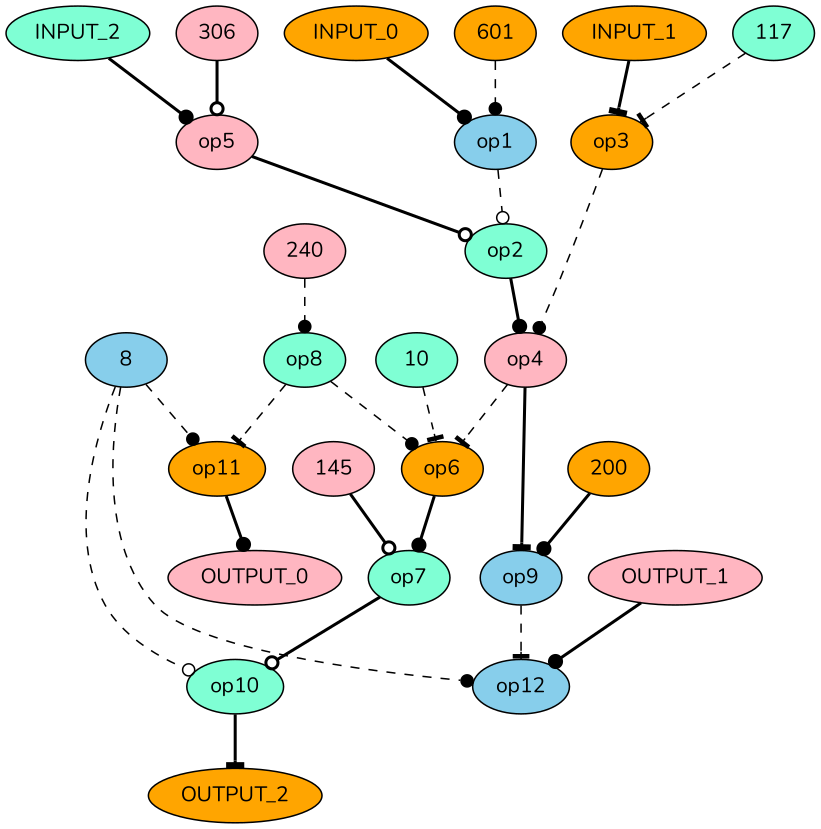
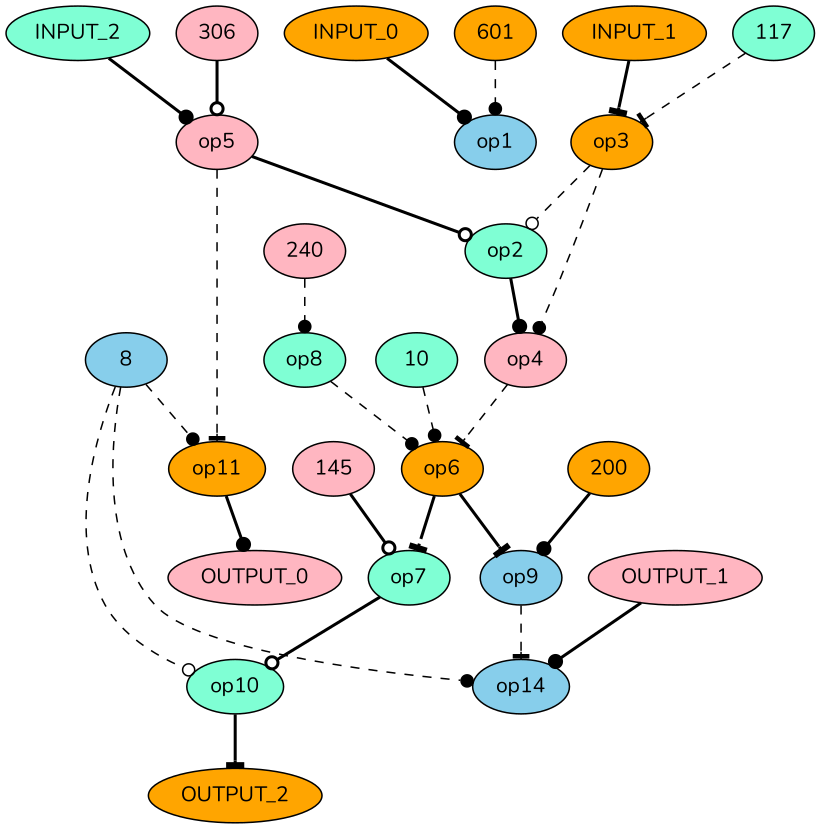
  digraph {
    fontname=Nunito
    node [fillcolor=orange fontname=Nunito style=filled type=op]
    edge [arrowhead=dot fontname=Nunito style=bold]
    INPUT_0 [type=input]
    op1 [fillcolor=skyblue opcode=MULT]
    op2 [fillcolor=aquamarine opcode=ADD]
    INPUT_1 [type=input]
    op3 [opcode=MULT]
    op4 [fillcolor=lightpink opcode=ADD]
    INPUT_2 [fillcolor=aquamarine type=input]
    op5 [fillcolor=lightpink opcode=MULT]
    op6 [opcode=SR]
    op7 [fillcolor=aquamarine opcode=MULT]
    op9 [fillcolor=skyblue opcode=MULT]
    op10 [fillcolor=aquamarine opcode=SR]
    op8 [fillcolor=aquamarine opcode=MULT]
    op11 [opcode=SR]
-   op12 [fillcolor=skyblue opcode=SR]
+   op12 [fillcolor=skyblue opcode=SR label=op14]
    OUTPUT_2 [type=output]
    OUTPUT_0 [fillcolor=lightpink type=output]
    OUTPUT_1 [fillcolor=lightpink type=output]
    601 [int=601 type=const]
    117 [fillcolor=aquamarine int=117 type=const]
    306 [fillcolor=lightpink int=306 type=const]
    10 [fillcolor=aquamarine int=10 type=const]
    145 [fillcolor=lightpink int=145 type=const]
    240 [fillcolor=lightpink int=240 type=const]
    200 [int=200 type=const]
    8 [fillcolor=skyblue int=8 type=const]
    INPUT_0 -> op1
-   op1 -> op2 [arrowhead=odot style=dashed]
+   op3 -> op2 [arrowhead=odot style=dashed]
    op2 -> op4
    INPUT_1 -> op3 [arrowhead=tee]
    op3 -> op4 [style=dashed]
    op4 -> op6 [arrowhead=tee style=dashed]
    INPUT_2 -> op5
    op5 -> op2 [arrowhead=odot]
-   op6 -> op7
-   op4 -> op9 [arrowhead=tee]
+   op6 -> op7 [arrowhead=tee]
+   op6 -> op9 [arrowhead=tee]
    op7 -> op10 [arrowhead=odot]
    op9 -> op12 [arrowhead=tee style=dashed]
    op10 -> OUTPUT_2 [arrowhead=tee]
    op8 -> op6 [style=dashed]
-   op8 -> op11 [arrowhead=tee style=dashed]
+   op5 -> op11 [arrowhead=tee style=dashed]
    op11 -> OUTPUT_0
    OUTPUT_1 -> op12
    601 -> op1 [operand=1 style=dashed]
    117 -> op3 [arrowhead=tee operand=1 style=dashed]
    306 -> op5 [arrowhead=odot operand=1]
-   10 -> op6 [arrowhead=tee operand=1 style=dashed]
+   10 -> op6 [operand=1 style=dashed]
    145 -> op7 [arrowhead=odot operand=1]
    240 -> op8 [operand=1 style=dashed]
    200 -> op9 [operand=1]
    8 -> op10 [arrowhead=odot operand=1 style=dashed]
    8 -> op11 [operand=1 style=dashed]
    8 -> op12 [operand=1 style=dashed]
  }
